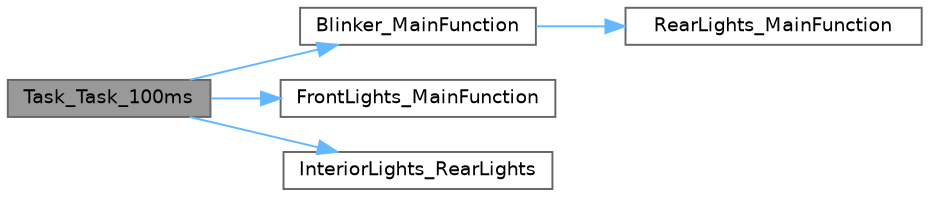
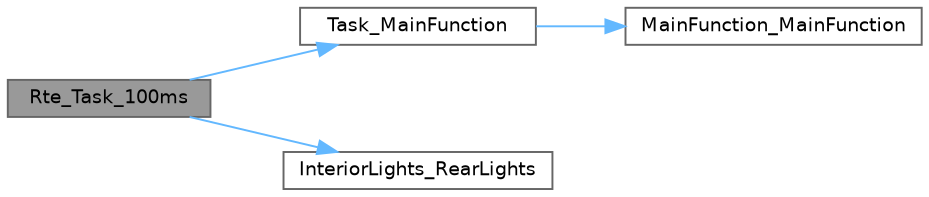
  digraph {
    fontname="DejaVu Sans"
    rankdir=LR
    node [color=grey40 fillcolor=white fontname="DejaVu Sans" fontsize=10 shape=box style=filled]
    edge [color=steelblue1 fontname="DejaVu Sans" fontsize=10 labelfontname=Helvetica labelfontsize=10 style=solid]
-   n1 [color=gray40 fillcolor=grey60 fontcolor=black height=0.2 label=Task_Task_100ms width=0.4]
-   n2 [height=0.2 label=Blinker_MainFunction width=0.4]
-   n3 [height=0.2 label=FrontLights_MainFunction width=0.4]
+   n1 [color=gray40 fillcolor=grey60 fontcolor=black height=0.2 label=Rte_Task_100ms width=0.4]
+   n2 [height=0.2 label=Task_MainFunction width=0.4]
    n4 [height=0.2 label=InteriorLights_RearLights width=0.4]
-   n5 [height=0.2 label=RearLights_MainFunction width=0.4]
+   n5 [height=0.2 label=MainFunction_MainFunction width=0.4]
    n1 -> n2
-   n1 -> n3
    n1 -> n4
    n2 -> n5
  }
